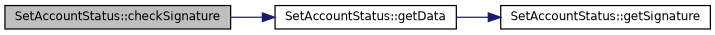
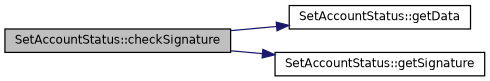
  digraph {
    rankdir=LR
    node [color=black fillcolor=white fontname=Helvetica fontsize=10 shape=record style=filled]
    edge [color=midnightblue fontname=Helvetica fontsize=10 labelfontname=Helvetica labelfontsize=10 style=solid]
    n1 [fillcolor=grey75 fontcolor=black height=0.2 label="SetAccountStatus::checkSignature" width=0.4]
    n2 [height=0.2 label="SetAccountStatus::getData" width=0.4]
    n3 [height=0.2 label="SetAccountStatus::getSignature" width=0.4]
    n1 -> n2
-   n2 -> n3
+   n1 -> n3
  }
